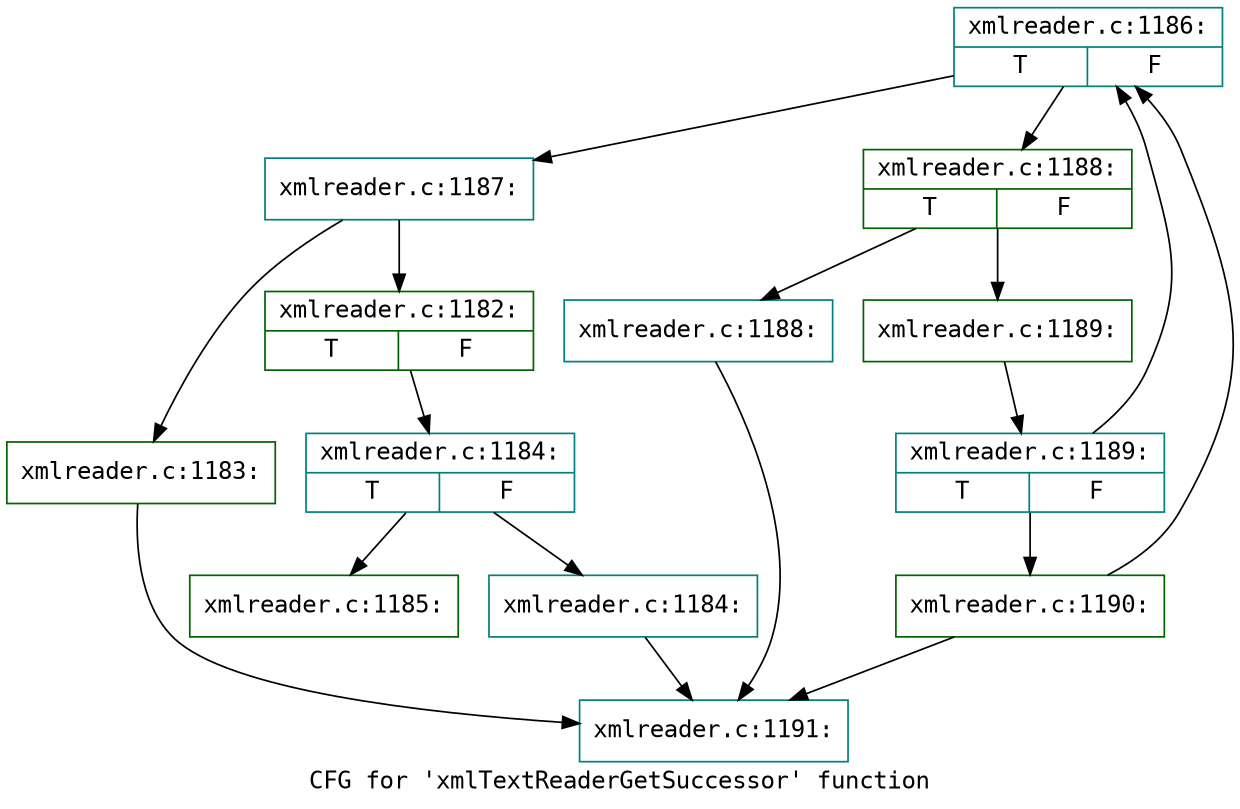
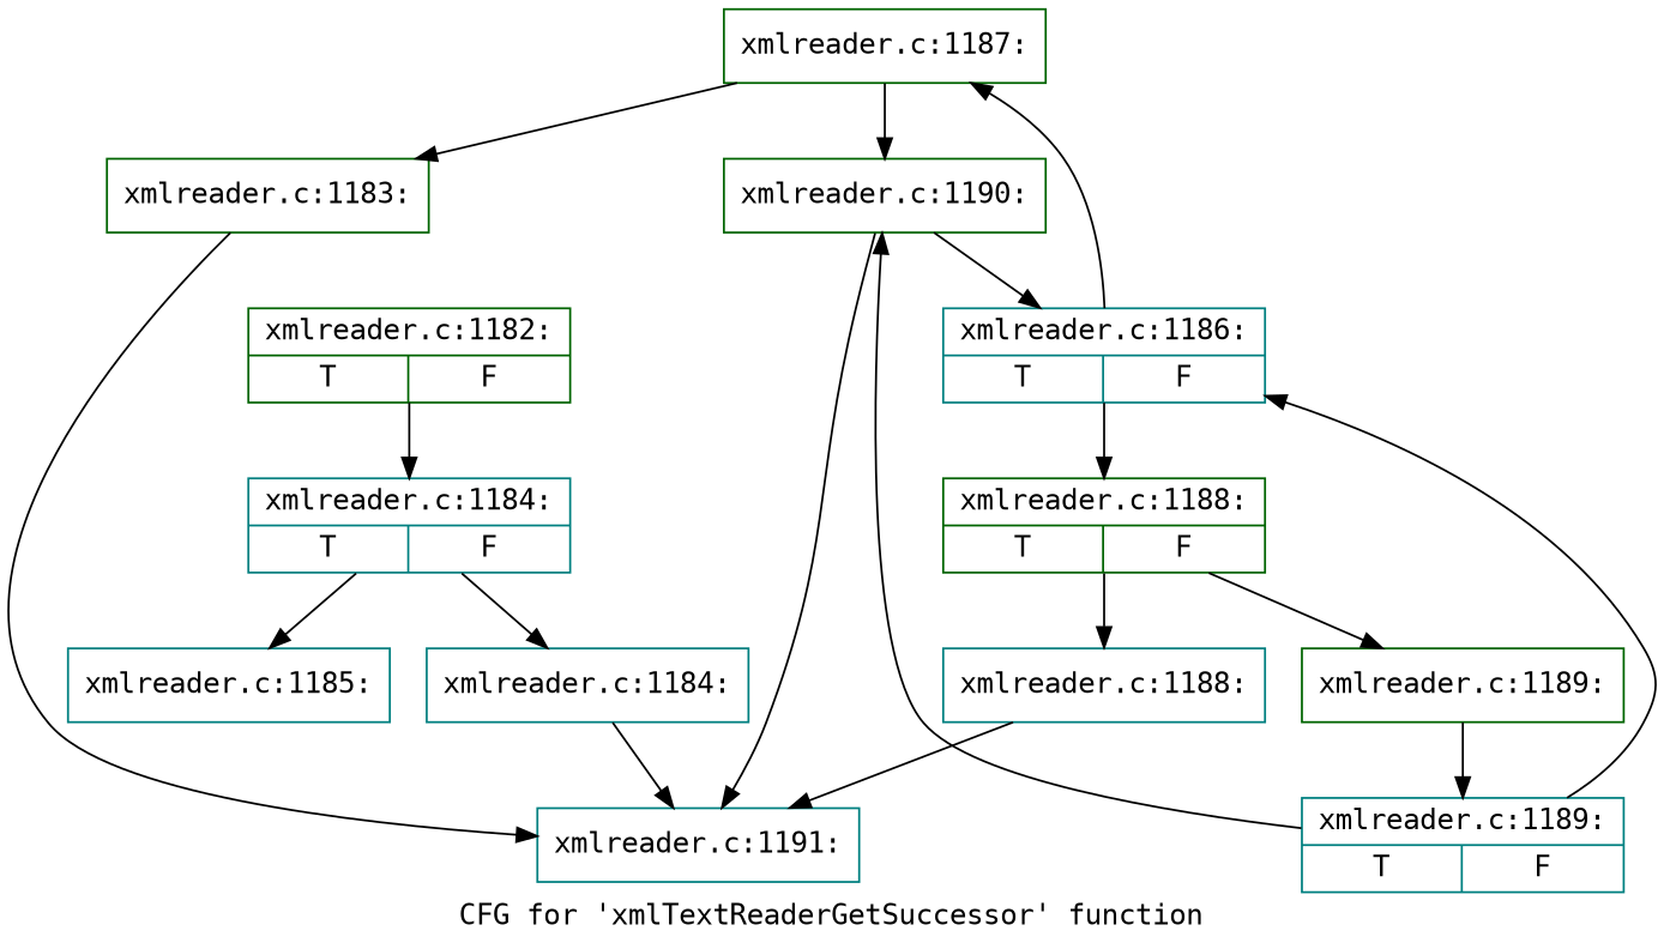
  digraph {
    fontname="DejaVu Sans Mono"
    label="CFG for 'xmlTextReaderGetSuccessor' function"
    node [color=teal fontname="DejaVu Sans Mono" shape=record]
    edge [fontname="DejaVu Sans Mono"]
    n1 [color=darkgreen label="{xmlreader.c:1182:|{<s0>T|<s1>F}}"]
    n2 [label="{xmlreader.c:1184:|{<s0>T|<s1>F}}"]
    n3 [color=darkgreen label="{xmlreader.c:1183:}"]
    n4 [label="{xmlreader.c:1191:}"]
    n5 [label="{xmlreader.c:1184:}"]
-   n6 [color=darkgreen label="{xmlreader.c:1185:}"]
+   n6 [label="{xmlreader.c:1185:}"]
    n7 [label="{xmlreader.c:1186:|{<s0>T|<s1>F}}"]
-   n8 [label="{xmlreader.c:1187:}"]
+   n8 [color=darkgreen label="{xmlreader.c:1187:}"]
    n9 [color=darkgreen label="{xmlreader.c:1188:|{<s0>T|<s1>F}}"]
    n10 [color=darkgreen label="{xmlreader.c:1190:}"]
    n11 [label="{xmlreader.c:1188:}"]
    n12 [color=darkgreen label="{xmlreader.c:1189:}"]
    n13 [label="{xmlreader.c:1189:|{<s0>T|<s1>F}}"]
    n1 -> n2
    n2 -> n5
    n2 -> n6
    n3 -> n4
    n5 -> n4
    n7 -> n8
    n7 -> n9
    n8 -> n3
-   n8 -> n1
+   n8 -> n10
    n9 -> n11
    n9 -> n12
    n10 -> n4
    n10 -> n7
    n11 -> n4
    n12 -> n13
    n13 -> n7
    n13 -> n10
  }
